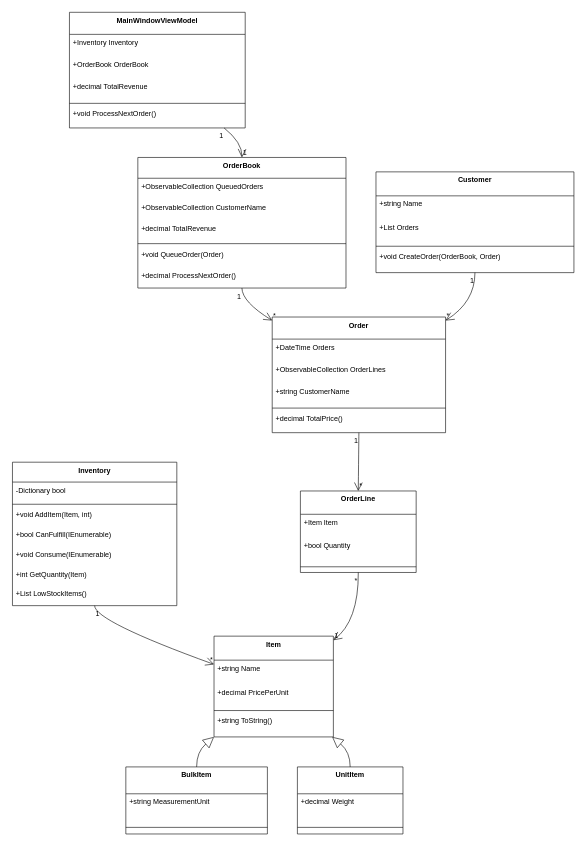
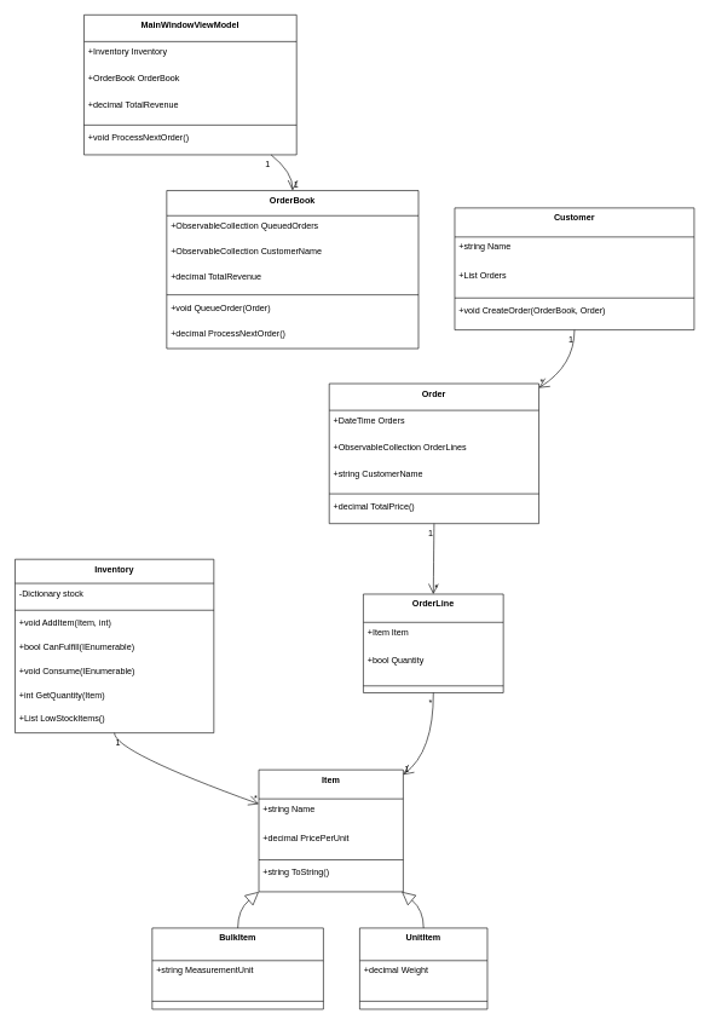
  <mxCell id="0" />
  <mxCell id="1" parent="0" />
  <mxCell id="2" value="Item" style="swimlane;fontStyle=1;align=center;verticalAlign=top;childLayout=stackLayout;horizontal=1;startSize=40;horizontalStack=0;resizeParent=1;resizeParentMax=0;resizeLast=0;collapsible=0;marginBottom=0;" vertex="1" parent="1"><mxGeometry x="356" y="1060" width="199" height="168" as="geometry" /></mxCell>
  <mxCell id="3" value="+string Name" style="text;strokeColor=none;fillColor=none;align=left;verticalAlign=top;spacingLeft=4;spacingRight=4;overflow=hidden;rotatable=0;points=[[0,0.5],[1,0.5]];portConstraint=eastwest;" vertex="1" parent="2"><mxGeometry y="40" width="199" height="40" as="geometry" /></mxCell>
  <mxCell id="4" value="+decimal PricePerUnit" style="text;strokeColor=none;fillColor=none;align=left;verticalAlign=top;spacingLeft=4;spacingRight=4;overflow=hidden;rotatable=0;points=[[0,0.5],[1,0.5]];portConstraint=eastwest;" vertex="1" parent="2"><mxGeometry y="80" width="199" height="40" as="geometry" /></mxCell>
  <mxCell id="5" style="line;strokeWidth=1;fillColor=none;align=left;verticalAlign=middle;spacingTop=-1;spacingLeft=3;spacingRight=3;rotatable=0;labelPosition=right;points=[];portConstraint=eastwest;strokeColor=inherit;" vertex="1" parent="2"><mxGeometry y="120" width="199" height="8" as="geometry" /></mxCell>
  <mxCell id="6" value="+string ToString()" style="text;strokeColor=none;fillColor=none;align=left;verticalAlign=top;spacingLeft=4;spacingRight=4;overflow=hidden;rotatable=0;points=[[0,0.5],[1,0.5]];portConstraint=eastwest;" vertex="1" parent="2"><mxGeometry y="128" width="199" height="40" as="geometry" /></mxCell>
  <mxCell id="7" value="BulkItem" style="swimlane;fontStyle=1;align=center;verticalAlign=top;childLayout=stackLayout;horizontal=1;startSize=44.8;horizontalStack=0;resizeParent=1;resizeParentMax=0;resizeLast=0;collapsible=0;marginBottom=0;" vertex="1" parent="1"><mxGeometry x="209" y="1278" width="236" height="111.8" as="geometry" /></mxCell>
  <mxCell id="8" value="+string MeasurementUnit" style="text;strokeColor=none;fillColor=none;align=left;verticalAlign=top;spacingLeft=4;spacingRight=4;overflow=hidden;rotatable=0;points=[[0,0.5],[1,0.5]];portConstraint=eastwest;" vertex="1" parent="7"><mxGeometry y="44.8" width="236" height="45" as="geometry" /></mxCell>
  <mxCell id="9" style="line;strokeWidth=1;fillColor=none;align=left;verticalAlign=middle;spacingTop=-1;spacingLeft=3;spacingRight=3;rotatable=0;labelPosition=right;points=[];portConstraint=eastwest;strokeColor=inherit;" vertex="1" parent="7"><mxGeometry y="89.8" width="236" height="22" as="geometry" /></mxCell>
  <mxCell id="10" value="UnitItem" style="swimlane;fontStyle=1;align=center;verticalAlign=top;childLayout=stackLayout;horizontal=1;startSize=44.8;horizontalStack=0;resizeParent=1;resizeParentMax=0;resizeLast=0;collapsible=0;marginBottom=0;" vertex="1" parent="1"><mxGeometry x="495" y="1278" width="176" height="111.8" as="geometry" /></mxCell>
  <mxCell id="11" value="+decimal Weight" style="text;strokeColor=none;fillColor=none;align=left;verticalAlign=top;spacingLeft=4;spacingRight=4;overflow=hidden;rotatable=0;points=[[0,0.5],[1,0.5]];portConstraint=eastwest;" vertex="1" parent="10"><mxGeometry y="44.8" width="176" height="45" as="geometry" /></mxCell>
  <mxCell id="12" style="line;strokeWidth=1;fillColor=none;align=left;verticalAlign=middle;spacingTop=-1;spacingLeft=3;spacingRight=3;rotatable=0;labelPosition=right;points=[];portConstraint=eastwest;strokeColor=inherit;" vertex="1" parent="10"><mxGeometry y="89.8" width="176" height="22" as="geometry" /></mxCell>
  <mxCell id="13" value="Inventory" style="swimlane;fontStyle=1;align=center;verticalAlign=top;childLayout=stackLayout;horizontal=1;startSize=33.143;horizontalStack=0;resizeParent=1;resizeParentMax=0;resizeLast=0;collapsible=0;marginBottom=0;" vertex="1" parent="1"><mxGeometry x="20" y="770" width="274" height="239.143" as="geometry" /></mxCell>
- <mxCell id="14" value="-Dictionary bool" style="text;strokeColor=none;fillColor=none;align=left;verticalAlign=top;spacingLeft=4;spacingRight=4;overflow=hidden;rotatable=0;points=[[0,0.5],[1,0.5]];portConstraint=eastwest;" vertex="1" parent="13"><mxGeometry y="33.143" width="274" height="33" as="geometry" /></mxCell>
+ <mxCell id="14" value="-Dictionary stock" style="text;strokeColor=none;fillColor=none;align=left;verticalAlign=top;spacingLeft=4;spacingRight=4;overflow=hidden;rotatable=0;points=[[0,0.5],[1,0.5]];portConstraint=eastwest;" vertex="1" parent="13"><mxGeometry y="33.143" width="274" height="33" as="geometry" /></mxCell>
  <mxCell id="15" style="line;strokeWidth=1;fillColor=none;align=left;verticalAlign=middle;spacingTop=-1;spacingLeft=3;spacingRight=3;rotatable=0;labelPosition=right;points=[];portConstraint=eastwest;strokeColor=inherit;" vertex="1" parent="13"><mxGeometry y="66.143" width="274" height="8" as="geometry" /></mxCell>
  <mxCell id="16" value="+void AddItem(Item, int)" style="text;strokeColor=none;fillColor=none;align=left;verticalAlign=top;spacingLeft=4;spacingRight=4;overflow=hidden;rotatable=0;points=[[0,0.5],[1,0.5]];portConstraint=eastwest;" vertex="1" parent="13"><mxGeometry y="74.143" width="274" height="33" as="geometry" /></mxCell>
  <mxCell id="17" value="+bool CanFulfill(IEnumerable)" style="text;strokeColor=none;fillColor=none;align=left;verticalAlign=top;spacingLeft=4;spacingRight=4;overflow=hidden;rotatable=0;points=[[0,0.5],[1,0.5]];portConstraint=eastwest;" vertex="1" parent="13"><mxGeometry y="107.143" width="274" height="33" as="geometry" /></mxCell>
  <mxCell id="18" value="+void Consume(IEnumerable)" style="text;strokeColor=none;fillColor=none;align=left;verticalAlign=top;spacingLeft=4;spacingRight=4;overflow=hidden;rotatable=0;points=[[0,0.5],[1,0.5]];portConstraint=eastwest;" vertex="1" parent="13"><mxGeometry y="140.143" width="274" height="33" as="geometry" /></mxCell>
  <mxCell id="19" value="+int GetQuantity(Item)" style="text;strokeColor=none;fillColor=none;align=left;verticalAlign=top;spacingLeft=4;spacingRight=4;overflow=hidden;rotatable=0;points=[[0,0.5],[1,0.5]];portConstraint=eastwest;" vertex="1" parent="13"><mxGeometry y="173.143" width="274" height="33" as="geometry" /></mxCell>
  <mxCell id="20" value="+List LowStockItems()" style="text;strokeColor=none;fillColor=none;align=left;verticalAlign=top;spacingLeft=4;spacingRight=4;overflow=hidden;rotatable=0;points=[[0,0.5],[1,0.5]];portConstraint=eastwest;" vertex="1" parent="13"><mxGeometry y="206.143" width="274" height="33" as="geometry" /></mxCell>
  <mxCell id="21" value="OrderLine" style="swimlane;fontStyle=1;align=center;verticalAlign=top;childLayout=stackLayout;horizontal=1;startSize=38.857;horizontalStack=0;resizeParent=1;resizeParentMax=0;resizeLast=0;collapsible=0;marginBottom=0;" vertex="1" parent="1"><mxGeometry x="500" y="818" width="193" height="135.857" as="geometry" /></mxCell>
  <mxCell id="22" value="+Item Item" style="text;strokeColor=none;fillColor=none;align=left;verticalAlign=top;spacingLeft=4;spacingRight=4;overflow=hidden;rotatable=0;points=[[0,0.5],[1,0.5]];portConstraint=eastwest;" vertex="1" parent="21"><mxGeometry y="38.857" width="193" height="39" as="geometry" /></mxCell>
  <mxCell id="23" value="+bool Quantity" style="text;strokeColor=none;fillColor=none;align=left;verticalAlign=top;spacingLeft=4;spacingRight=4;overflow=hidden;rotatable=0;points=[[0,0.5],[1,0.5]];portConstraint=eastwest;" vertex="1" parent="21"><mxGeometry y="77.857" width="193" height="39" as="geometry" /></mxCell>
  <mxCell id="24" style="line;strokeWidth=1;fillColor=none;align=left;verticalAlign=middle;spacingTop=-1;spacingLeft=3;spacingRight=3;rotatable=0;labelPosition=right;points=[];portConstraint=eastwest;strokeColor=inherit;" vertex="1" parent="21"><mxGeometry y="116.857" width="193" height="19" as="geometry" /></mxCell>
  <mxCell id="25" value="Order" style="swimlane;fontStyle=1;align=center;verticalAlign=top;childLayout=stackLayout;horizontal=1;startSize=36.8;horizontalStack=0;resizeParent=1;resizeParentMax=0;resizeLast=0;collapsible=0;marginBottom=0;" vertex="1" parent="1"><mxGeometry x="453" y="528" width="289" height="192.8" as="geometry" /></mxCell>
  <mxCell id="26" value="+DateTime Orders" style="text;strokeColor=none;fillColor=none;align=left;verticalAlign=top;spacingLeft=4;spacingRight=4;overflow=hidden;rotatable=0;points=[[0,0.5],[1,0.5]];portConstraint=eastwest;" vertex="1" parent="25"><mxGeometry y="36.8" width="289" height="37" as="geometry" /></mxCell>
  <mxCell id="27" value="+ObservableCollection OrderLines" style="text;strokeColor=none;fillColor=none;align=left;verticalAlign=top;spacingLeft=4;spacingRight=4;overflow=hidden;rotatable=0;points=[[0,0.5],[1,0.5]];portConstraint=eastwest;" vertex="1" parent="25"><mxGeometry y="73.8" width="289" height="37" as="geometry" /></mxCell>
  <mxCell id="28" value="+string CustomerName" style="text;strokeColor=none;fillColor=none;align=left;verticalAlign=top;spacingLeft=4;spacingRight=4;overflow=hidden;rotatable=0;points=[[0,0.5],[1,0.5]];portConstraint=eastwest;" vertex="1" parent="25"><mxGeometry y="110.8" width="289" height="37" as="geometry" /></mxCell>
  <mxCell id="29" style="line;strokeWidth=1;fillColor=none;align=left;verticalAlign=middle;spacingTop=-1;spacingLeft=3;spacingRight=3;rotatable=0;labelPosition=right;points=[];portConstraint=eastwest;strokeColor=inherit;" vertex="1" parent="25"><mxGeometry y="147.8" width="289" height="8" as="geometry" /></mxCell>
  <mxCell id="30" value="+decimal TotalPrice()" style="text;strokeColor=none;fillColor=none;align=left;verticalAlign=top;spacingLeft=4;spacingRight=4;overflow=hidden;rotatable=0;points=[[0,0.5],[1,0.5]];portConstraint=eastwest;" vertex="1" parent="25"><mxGeometry y="155.8" width="289" height="37" as="geometry" /></mxCell>
  <mxCell id="31" value="OrderBook" style="swimlane;fontStyle=1;align=center;verticalAlign=top;childLayout=stackLayout;horizontal=1;startSize=34.667;horizontalStack=0;resizeParent=1;resizeParentMax=0;resizeLast=0;collapsible=0;marginBottom=0;" vertex="1" parent="1"><mxGeometry x="229" y="262" width="347" height="217.667" as="geometry" /></mxCell>
  <mxCell id="32" value="+ObservableCollection QueuedOrders" style="text;strokeColor=none;fillColor=none;align=left;verticalAlign=top;spacingLeft=4;spacingRight=4;overflow=hidden;rotatable=0;points=[[0,0.5],[1,0.5]];portConstraint=eastwest;" vertex="1" parent="31"><mxGeometry y="34.667" width="347" height="35" as="geometry" /></mxCell>
  <mxCell id="33" value="+ObservableCollection CustomerName" style="text;strokeColor=none;fillColor=none;align=left;verticalAlign=top;spacingLeft=4;spacingRight=4;overflow=hidden;rotatable=0;points=[[0,0.5],[1,0.5]];portConstraint=eastwest;" vertex="1" parent="31"><mxGeometry y="69.667" width="347" height="35" as="geometry" /></mxCell>
  <mxCell id="34" value="+decimal TotalRevenue" style="text;strokeColor=none;fillColor=none;align=left;verticalAlign=top;spacingLeft=4;spacingRight=4;overflow=hidden;rotatable=0;points=[[0,0.5],[1,0.5]];portConstraint=eastwest;" vertex="1" parent="31"><mxGeometry y="104.667" width="347" height="35" as="geometry" /></mxCell>
  <mxCell id="35" style="line;strokeWidth=1;fillColor=none;align=left;verticalAlign=middle;spacingTop=-1;spacingLeft=3;spacingRight=3;rotatable=0;labelPosition=right;points=[];portConstraint=eastwest;strokeColor=inherit;" vertex="1" parent="31"><mxGeometry y="139.667" width="347" height="8" as="geometry" /></mxCell>
  <mxCell id="36" value="+void QueueOrder(Order)" style="text;strokeColor=none;fillColor=none;align=left;verticalAlign=top;spacingLeft=4;spacingRight=4;overflow=hidden;rotatable=0;points=[[0,0.5],[1,0.5]];portConstraint=eastwest;" vertex="1" parent="31"><mxGeometry y="147.667" width="347" height="35" as="geometry" /></mxCell>
  <mxCell id="37" value="+decimal ProcessNextOrder()" style="text;strokeColor=none;fillColor=none;align=left;verticalAlign=top;spacingLeft=4;spacingRight=4;overflow=hidden;rotatable=0;points=[[0,0.5],[1,0.5]];portConstraint=eastwest;" vertex="1" parent="31"><mxGeometry y="182.667" width="347" height="35" as="geometry" /></mxCell>
  <mxCell id="38" value="Customer" style="swimlane;fontStyle=1;align=center;verticalAlign=top;childLayout=stackLayout;horizontal=1;startSize=40;horizontalStack=0;resizeParent=1;resizeParentMax=0;resizeLast=0;collapsible=0;marginBottom=0;" vertex="1" parent="1"><mxGeometry x="626" y="286" width="330" height="168" as="geometry" /></mxCell>
  <mxCell id="39" value="+string Name" style="text;strokeColor=none;fillColor=none;align=left;verticalAlign=top;spacingLeft=4;spacingRight=4;overflow=hidden;rotatable=0;points=[[0,0.5],[1,0.5]];portConstraint=eastwest;" vertex="1" parent="38"><mxGeometry y="40" width="330" height="40" as="geometry" /></mxCell>
  <mxCell id="40" value="+List Orders" style="text;strokeColor=none;fillColor=none;align=left;verticalAlign=top;spacingLeft=4;spacingRight=4;overflow=hidden;rotatable=0;points=[[0,0.5],[1,0.5]];portConstraint=eastwest;" vertex="1" parent="38"><mxGeometry y="80" width="330" height="40" as="geometry" /></mxCell>
  <mxCell id="41" style="line;strokeWidth=1;fillColor=none;align=left;verticalAlign=middle;spacingTop=-1;spacingLeft=3;spacingRight=3;rotatable=0;labelPosition=right;points=[];portConstraint=eastwest;strokeColor=inherit;" vertex="1" parent="38"><mxGeometry y="120" width="330" height="8" as="geometry" /></mxCell>
  <mxCell id="42" value="+void CreateOrder(OrderBook, Order)" style="text;strokeColor=none;fillColor=none;align=left;verticalAlign=top;spacingLeft=4;spacingRight=4;overflow=hidden;rotatable=0;points=[[0,0.5],[1,0.5]];portConstraint=eastwest;" vertex="1" parent="38"><mxGeometry y="128" width="330" height="40" as="geometry" /></mxCell>
  <mxCell id="43" value="MainWindowViewModel" style="swimlane;fontStyle=1;align=center;verticalAlign=top;childLayout=stackLayout;horizontal=1;startSize=36.8;horizontalStack=0;resizeParent=1;resizeParentMax=0;resizeLast=0;collapsible=0;marginBottom=0;" vertex="1" parent="1"><mxGeometry x="115" y="20" width="293" height="192.8" as="geometry" /></mxCell>
  <mxCell id="44" value="+Inventory Inventory" style="text;strokeColor=none;fillColor=none;align=left;verticalAlign=top;spacingLeft=4;spacingRight=4;overflow=hidden;rotatable=0;points=[[0,0.5],[1,0.5]];portConstraint=eastwest;" vertex="1" parent="43"><mxGeometry y="36.8" width="293" height="37" as="geometry" /></mxCell>
  <mxCell id="45" value="+OrderBook OrderBook" style="text;strokeColor=none;fillColor=none;align=left;verticalAlign=top;spacingLeft=4;spacingRight=4;overflow=hidden;rotatable=0;points=[[0,0.5],[1,0.5]];portConstraint=eastwest;" vertex="1" parent="43"><mxGeometry y="73.8" width="293" height="37" as="geometry" /></mxCell>
  <mxCell id="46" value="+decimal TotalRevenue" style="text;strokeColor=none;fillColor=none;align=left;verticalAlign=top;spacingLeft=4;spacingRight=4;overflow=hidden;rotatable=0;points=[[0,0.5],[1,0.5]];portConstraint=eastwest;" vertex="1" parent="43"><mxGeometry y="110.8" width="293" height="37" as="geometry" /></mxCell>
  <mxCell id="47" style="line;strokeWidth=1;fillColor=none;align=left;verticalAlign=middle;spacingTop=-1;spacingLeft=3;spacingRight=3;rotatable=0;labelPosition=right;points=[];portConstraint=eastwest;strokeColor=inherit;" vertex="1" parent="43"><mxGeometry y="147.8" width="293" height="8" as="geometry" /></mxCell>
  <mxCell id="48" value="+void ProcessNextOrder()" style="text;strokeColor=none;fillColor=none;align=left;verticalAlign=top;spacingLeft=4;spacingRight=4;overflow=hidden;rotatable=0;points=[[0,0.5],[1,0.5]];portConstraint=eastwest;" vertex="1" parent="43"><mxGeometry y="155.8" width="293" height="37" as="geometry" /></mxCell>
  <mxCell id="49" value="" style="curved=1;startArrow=block;startSize=16;startFill=0;endArrow=none;exitX=0;exitY=1;entryX=0.5;entryY=0;rounded=0;" edge="1" parent="1" source="2" target="7"><mxGeometry relative="1" as="geometry"><Array as="points"><mxPoint x="327" y="1253" /></Array></mxGeometry></mxCell>
  <mxCell id="50" value="" style="curved=1;startArrow=block;startSize=16;startFill=0;endArrow=none;exitX=0.99;exitY=1;entryX=0.5;entryY=0;rounded=0;" edge="1" parent="1" source="2" target="10"><mxGeometry relative="1" as="geometry"><Array as="points"><mxPoint x="583" y="1253" /></Array></mxGeometry></mxCell>
  <mxCell id="51" value="" style="curved=1;startArrow=none;endArrow=open;endSize=12;exitX=0.5;exitY=1;entryX=0;entryY=0.28;rounded=0;" edge="1" parent="1" source="13" target="2"><mxGeometry relative="1" as="geometry"><Array as="points"><mxPoint x="157" y="1035" /></Array></mxGeometry></mxCell>
  <mxCell id="52" value="1" style="edgeLabel;resizable=0;labelBackgroundColor=none;fontSize=12;align=left;verticalAlign=top;" vertex="1" parent="51"><mxGeometry x="-1" relative="1" as="geometry" /></mxCell>
  <mxCell id="53" value="*" style="edgeLabel;resizable=0;labelBackgroundColor=none;fontSize=12;align=right;verticalAlign=bottom;" vertex="1" parent="51"><mxGeometry x="1" relative="1" as="geometry" /></mxCell>
  <mxCell id="54" value="" style="curved=1;startArrow=none;endArrow=open;endSize=12;exitX=0.5;exitY=1;entryX=0.5;entryY=0;rounded=0;" edge="1" parent="1" source="25" target="21"><mxGeometry relative="1" as="geometry"><Array as="points" /></mxGeometry></mxCell>
  <mxCell id="55" value="1" style="edgeLabel;resizable=0;labelBackgroundColor=none;fontSize=12;align=right;verticalAlign=top;" vertex="1" parent="54"><mxGeometry x="-1" relative="1" as="geometry" /></mxCell>
  <mxCell id="56" value="*" style="edgeLabel;resizable=0;labelBackgroundColor=none;fontSize=12;align=left;verticalAlign=bottom;" vertex="1" parent="54"><mxGeometry x="1" relative="1" as="geometry" /></mxCell>
  <mxCell id="57" value="" style="curved=1;startArrow=none;endArrow=open;endSize=12;exitX=0.5;exitY=1;entryX=1;entryY=0.04;rounded=0;" edge="1" parent="1" source="21" target="2"><mxGeometry relative="1" as="geometry"><Array as="points"><mxPoint x="597" y="1035" /></Array></mxGeometry></mxCell>
  <mxCell id="58" value="*" style="edgeLabel;resizable=0;labelBackgroundColor=none;fontSize=12;align=right;verticalAlign=top;" vertex="1" parent="57"><mxGeometry x="-1" relative="1" as="geometry" /></mxCell>
  <mxCell id="59" value="1" style="edgeLabel;resizable=0;labelBackgroundColor=none;fontSize=12;align=left;verticalAlign=bottom;" vertex="1" parent="57"><mxGeometry x="1" relative="1" as="geometry" /></mxCell>
- <mxCell id="60" value="" style="curved=1;startArrow=none;endArrow=open;endSize=12;exitX=0.5;exitY=1;entryX=0;entryY=0.03;rounded=0;" edge="1" parent="1" source="31" target="25"><mxGeometry relative="1" as="geometry"><Array as="points"><mxPoint x="403" y="503" /></Array></mxGeometry></mxCell>
- <mxCell id="61" value="1" style="edgeLabel;resizable=0;labelBackgroundColor=none;fontSize=12;align=right;verticalAlign=top;" vertex="1" parent="60"><mxGeometry x="-1" relative="1" as="geometry" /></mxCell>
- <mxCell id="62" value="*" style="edgeLabel;resizable=0;labelBackgroundColor=none;fontSize=12;align=left;verticalAlign=bottom;" vertex="1" parent="60"><mxGeometry x="1" relative="1" as="geometry" /></mxCell>
  <mxCell id="63" value="" style="curved=1;startArrow=none;endArrow=open;endSize=12;exitX=0.5;exitY=1;entryX=1;entryY=0.03;rounded=0;" edge="1" parent="1" source="38" target="25"><mxGeometry relative="1" as="geometry"><Array as="points"><mxPoint x="791" y="503" /></Array></mxGeometry></mxCell>
  <mxCell id="64" value="1" style="edgeLabel;resizable=0;labelBackgroundColor=none;fontSize=12;align=right;verticalAlign=top;" vertex="1" parent="63"><mxGeometry x="-1" relative="1" as="geometry" /></mxCell>
  <mxCell id="65" value="*" style="edgeLabel;resizable=0;labelBackgroundColor=none;fontSize=12;align=left;verticalAlign=bottom;" vertex="1" parent="63"><mxGeometry x="1" relative="1" as="geometry" /></mxCell>
  <mxCell id="66" value="" style="curved=1;startArrow=none;endArrow=open;endSize=12;exitX=0.88;exitY=1;entryX=0.5;entryY=0;rounded=0;" edge="1" parent="1" source="43" target="31"><mxGeometry relative="1" as="geometry"><Array as="points"><mxPoint x="403" y="237" /></Array></mxGeometry></mxCell>
  <mxCell id="67" value="1" style="edgeLabel;resizable=0;labelBackgroundColor=none;fontSize=12;align=right;verticalAlign=top;" vertex="1" parent="66"><mxGeometry x="-1" relative="1" as="geometry" /></mxCell>
  <mxCell id="68" value="1" style="edgeLabel;resizable=0;labelBackgroundColor=none;fontSize=12;align=left;verticalAlign=bottom;" vertex="1" parent="66"><mxGeometry x="1" relative="1" as="geometry" /></mxCell>
